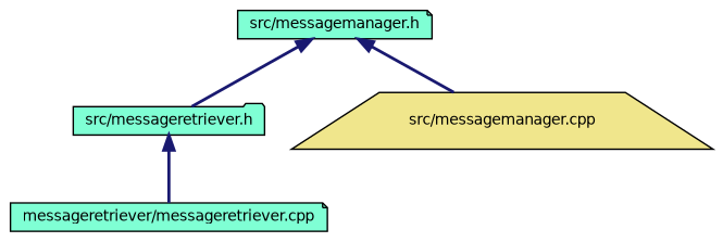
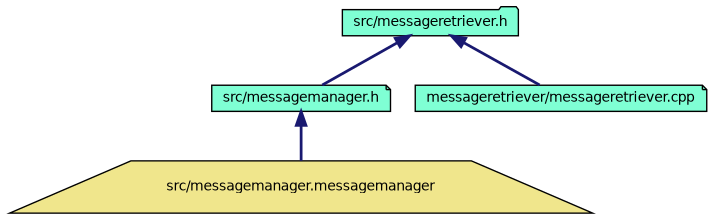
  digraph {
    node [color=black fillcolor=aquamarine fontname=Helvetica fontsize=10 shape=note style=filled]
    edge [color=midnightblue dir=back fontname=Helvetica fontsize=10 labelfontname=Helvetica labelfontsize=10 style=bold]
    n1 [fontcolor=black height=0.2 label="src/messageretriever.h" shape=folder width=0.4]
    n2 [height=0.2 label="src/messagemanager.h" width=0.4]
    n3 [height=0.2 label="messageretriever/messageretriever.cpp" width=0.4]
-   n4 [fillcolor=khaki height=0.2 label="src/messagemanager.cpp" shape=trapezium width=0.4]
-   n2 -> n1
+   n4 [fillcolor=khaki height=0.2 label="src/messagemanager.messagemanager" shape=trapezium width=0.4]
+   n1 -> n2
    n1 -> n3
    n2 -> n4
  }
